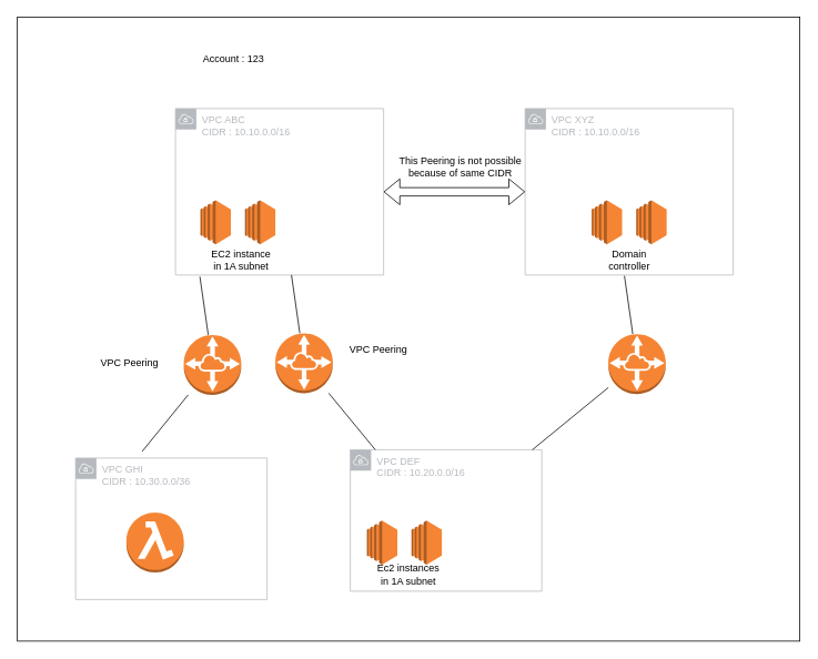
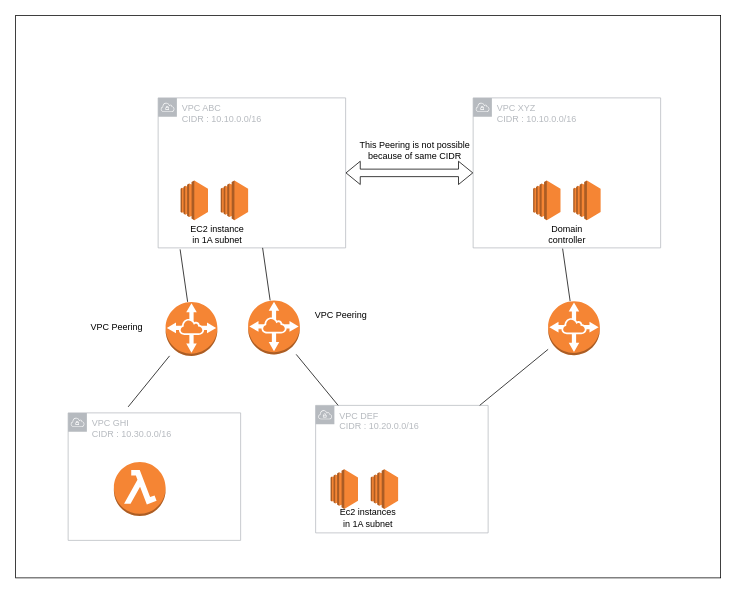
  <mxCell id="0" />
  <mxCell id="1" parent="0" />
  <mxCell id="2" value="&lt;div&gt;VPC ABC&lt;br&gt;&lt;/div&gt;&lt;div&gt;CIDR : 10.10.0.0/16&lt;br&gt;&lt;/div&gt;" style="outlineConnect=0;gradientColor=none;html=1;whiteSpace=wrap;fontSize=12;fontStyle=0;shape=mxgraph.aws4.group;grIcon=mxgraph.aws4.group_vpc;strokeColor=#B6BABF;fillColor=none;verticalAlign=top;align=left;spacingLeft=30;fontColor=#B6BABF;dashed=0;" vertex="1" parent="1"><mxGeometry x="210" y="130" width="250" height="200" as="geometry" /></mxCell>
  <mxCell id="3" value="&lt;div&gt;VPC XYZ&lt;/div&gt;&lt;div&gt;CIDR : 10.10.0.0/16&lt;br&gt;&lt;/div&gt;" style="outlineConnect=0;gradientColor=none;html=1;whiteSpace=wrap;fontSize=12;fontStyle=0;shape=mxgraph.aws4.group;grIcon=mxgraph.aws4.group_vpc;strokeColor=#B6BABF;fillColor=none;verticalAlign=top;align=left;spacingLeft=30;fontColor=#B6BABF;dashed=0;" vertex="1" parent="1"><mxGeometry x="630" y="130" width="250" height="200" as="geometry" /></mxCell>
  <mxCell id="4" value="&lt;div&gt;VPC DEF&lt;br&gt;&lt;/div&gt;&lt;div&gt;CIDR : 10.20.0.0/16&lt;br&gt;&lt;/div&gt;" style="outlineConnect=0;gradientColor=none;html=1;whiteSpace=wrap;fontSize=12;fontStyle=0;shape=mxgraph.aws4.group;grIcon=mxgraph.aws4.group_vpc;strokeColor=#B6BABF;fillColor=none;verticalAlign=top;align=left;spacingLeft=30;fontColor=#B6BABF;dashed=0;" vertex="1" parent="1"><mxGeometry x="420" y="540" width="230" height="170" as="geometry" /></mxCell>
  <mxCell id="5" value="" style="outlineConnect=0;dashed=0;verticalLabelPosition=bottom;verticalAlign=top;align=center;html=1;shape=mxgraph.aws3.vpc_peering;fillColor=#F58534;gradientColor=none;" vertex="1" parent="1"><mxGeometry x="330" y="400" width="69" height="72" as="geometry" /></mxCell>
  <mxCell id="6" value="" style="endArrow=none;html=1;" edge="1" parent="1" source="5" target="2"><mxGeometry width="50" height="50" relative="1" as="geometry"><mxPoint x="320" y="390" as="sourcePoint" /><mxPoint x="370" y="340" as="targetPoint" /></mxGeometry></mxCell>
  <mxCell id="7" value="" style="endArrow=none;html=1;" edge="1" parent="1" target="5"><mxGeometry width="50" height="50" relative="1" as="geometry"><mxPoint x="450.025" y="540" as="sourcePoint" /><mxPoint x="440" y="470" as="targetPoint" /></mxGeometry></mxCell>
  <mxCell id="8" value="VPC Peering" style="text;html=1;strokeColor=none;fillColor=none;align=center;verticalAlign=middle;whiteSpace=wrap;rounded=0;" vertex="1" parent="1"><mxGeometry x="399" y="410" width="110" height="20" as="geometry" /></mxCell>
  <mxCell id="9" value="" style="outlineConnect=0;dashed=0;verticalLabelPosition=bottom;verticalAlign=top;align=center;html=1;shape=mxgraph.aws3.ec2;fillColor=#F58534;gradientColor=none;" vertex="1" parent="1"><mxGeometry x="240" y="240" width="36.5" height="53" as="geometry" /></mxCell>
  <mxCell id="10" value="" style="outlineConnect=0;dashed=0;verticalLabelPosition=bottom;verticalAlign=top;align=center;html=1;shape=mxgraph.aws3.ec2;fillColor=#F58534;gradientColor=none;" vertex="1" parent="1"><mxGeometry x="293.5" y="240" width="36.5" height="53" as="geometry" /></mxCell>
  <mxCell id="11" value="" style="outlineConnect=0;dashed=0;verticalLabelPosition=bottom;verticalAlign=top;align=center;html=1;shape=mxgraph.aws3.ec2;fillColor=#F58534;gradientColor=none;" vertex="1" parent="1"><mxGeometry x="440" y="625" width="36.5" height="53" as="geometry" /></mxCell>
  <mxCell id="12" value="" style="outlineConnect=0;dashed=0;verticalLabelPosition=bottom;verticalAlign=top;align=center;html=1;shape=mxgraph.aws3.ec2;fillColor=#F58534;gradientColor=none;" vertex="1" parent="1"><mxGeometry x="493.5" y="625" width="36.5" height="53" as="geometry" /></mxCell>
  <mxCell id="13" value="" style="outlineConnect=0;dashed=0;verticalLabelPosition=bottom;verticalAlign=top;align=center;html=1;shape=mxgraph.aws3.ec2;fillColor=#F58534;gradientColor=none;" vertex="1" parent="1"><mxGeometry x="710" y="240" width="36.5" height="53" as="geometry" /></mxCell>
  <mxCell id="14" value="" style="outlineConnect=0;dashed=0;verticalLabelPosition=bottom;verticalAlign=top;align=center;html=1;shape=mxgraph.aws3.ec2;fillColor=#F58534;gradientColor=none;" vertex="1" parent="1"><mxGeometry x="763.5" y="240" width="36.5" height="53" as="geometry" /></mxCell>
  <mxCell id="15" value="EC2 instance in 1A subnet" style="text;html=1;strokeColor=none;fillColor=none;align=center;verticalAlign=middle;whiteSpace=wrap;rounded=0;" vertex="1" parent="1"><mxGeometry x="246.5" y="293" width="83.5" height="37" as="geometry" /></mxCell>
  <mxCell id="16" value="Domain controller" style="text;html=1;strokeColor=none;fillColor=none;align=center;verticalAlign=middle;whiteSpace=wrap;rounded=0;" vertex="1" parent="1"><mxGeometry x="722.5" y="301.5" width="65" height="20" as="geometry" /></mxCell>
  <mxCell id="17" value="Ec2 instances in 1A subnet" style="text;html=1;strokeColor=none;fillColor=none;align=center;verticalAlign=middle;whiteSpace=wrap;rounded=0;" vertex="1" parent="1"><mxGeometry x="450" y="680" width="80" height="20" as="geometry" /></mxCell>
  <mxCell id="18" value="" style="outlineConnect=0;dashed=0;verticalLabelPosition=bottom;verticalAlign=top;align=center;html=1;shape=mxgraph.aws3.vpc_peering;fillColor=#F58534;gradientColor=none;" vertex="1" parent="1"><mxGeometry x="730" y="401" width="69" height="72" as="geometry" /></mxCell>
  <mxCell id="19" value="" style="endArrow=none;html=1;" edge="1" parent="1" source="18"><mxGeometry width="50" height="50" relative="1" as="geometry"><mxPoint x="720" y="391" as="sourcePoint" /><mxPoint x="749.32" y="331" as="targetPoint" /></mxGeometry></mxCell>
  <mxCell id="20" value="" style="endArrow=none;html=1;" edge="1" parent="1" target="18" source="4"><mxGeometry width="50" height="50" relative="1" as="geometry"><mxPoint x="850.025" y="541" as="sourcePoint" /><mxPoint x="840" y="471" as="targetPoint" /></mxGeometry></mxCell>
  <mxCell id="21" value="" style="shape=flexArrow;endArrow=classic;startArrow=classic;html=1;" edge="1" parent="1" source="2" target="3"><mxGeometry width="50" height="50" relative="1" as="geometry"><mxPoint x="476.5" y="240" as="sourcePoint" /><mxPoint x="526.5" y="190" as="targetPoint" /></mxGeometry></mxCell>
  <mxCell id="22" value="This Peering is not possible because of same CIDR" style="text;html=1;strokeColor=none;fillColor=none;align=center;verticalAlign=middle;whiteSpace=wrap;rounded=0;" vertex="1" parent="1"><mxGeometry x="475" y="190" width="155" height="20" as="geometry" /></mxCell>
  <mxCell id="23" value="" style="rounded=0;whiteSpace=wrap;html=1;fillOpacity=0;" vertex="1" parent="1"><mxGeometry x="20" width="940" height="750" as="geometry" y="20" /></mxCell>
- <mxCell id="24" value="Account : 123" style="text;html=1;strokeColor=none;fillColor=none;align=center;verticalAlign=middle;whiteSpace=wrap;rounded=0;" vertex="1" parent="1"><mxGeometry x="240" y="60" width="80" height="20" as="geometry" /></mxCell>
- <mxCell id="25" value="&lt;div&gt;VPC GHI&lt;br&gt;&lt;/div&gt;&lt;div&gt;CIDR : 10.30.0.0/36&lt;br&gt;&lt;/div&gt;" style="outlineConnect=0;gradientColor=none;html=1;whiteSpace=wrap;fontSize=12;fontStyle=0;shape=mxgraph.aws4.group;grIcon=mxgraph.aws4.group_vpc;strokeColor=#B6BABF;fillColor=none;verticalAlign=top;align=left;spacingLeft=30;fontColor=#B6BABF;dashed=0;" vertex="1" parent="1"><mxGeometry x="90" y="550" width="230" height="170" as="geometry" /></mxCell>
+ <mxCell id="25" value="&lt;div&gt;VPC GHI&lt;br&gt;&lt;/div&gt;&lt;div&gt;CIDR : 10.30.0.0/16&lt;br&gt;&lt;/div&gt;" style="outlineConnect=0;gradientColor=none;html=1;whiteSpace=wrap;fontSize=12;fontStyle=0;shape=mxgraph.aws4.group;grIcon=mxgraph.aws4.group_vpc;strokeColor=#B6BABF;fillColor=none;verticalAlign=top;align=left;spacingLeft=30;fontColor=#B6BABF;dashed=0;" vertex="1" parent="1"><mxGeometry x="90" y="550" width="230" height="170" as="geometry" /></mxCell>
  <mxCell id="26" value="" style="outlineConnect=0;dashed=0;verticalLabelPosition=bottom;verticalAlign=top;align=center;html=1;shape=mxgraph.aws3.vpc_peering;fillColor=#F58534;gradientColor=none;" vertex="1" parent="1"><mxGeometry x="220" y="402" width="69" height="72" as="geometry" /></mxCell>
  <mxCell id="27" value="" style="endArrow=none;html=1;" edge="1" parent="1" source="26"><mxGeometry width="50" height="50" relative="1" as="geometry"><mxPoint x="210" y="392" as="sourcePoint" /><mxPoint x="239.32" y="332" as="targetPoint" /></mxGeometry></mxCell>
  <mxCell id="28" value="" style="endArrow=none;html=1;" edge="1" parent="1" target="26"><mxGeometry width="50" height="50" relative="1" as="geometry"><mxPoint x="170" y="542" as="sourcePoint" /><mxPoint x="330" y="472" as="targetPoint" /></mxGeometry></mxCell>
  <mxCell id="29" value="VPC Peering" style="text;html=1;strokeColor=none;fillColor=none;align=center;verticalAlign=middle;whiteSpace=wrap;rounded=0;" vertex="1" parent="1"><mxGeometry x="100" y="426" width="110" height="20" as="geometry" /></mxCell>
  <mxCell id="30" value="" style="outlineConnect=0;dashed=0;verticalLabelPosition=bottom;verticalAlign=top;align=center;html=1;shape=mxgraph.aws3.lambda_function;fillColor=#F58534;gradientColor=none;" vertex="1" parent="1"><mxGeometry x="151" y="615.5" width="69" height="72" as="geometry" /></mxCell>
